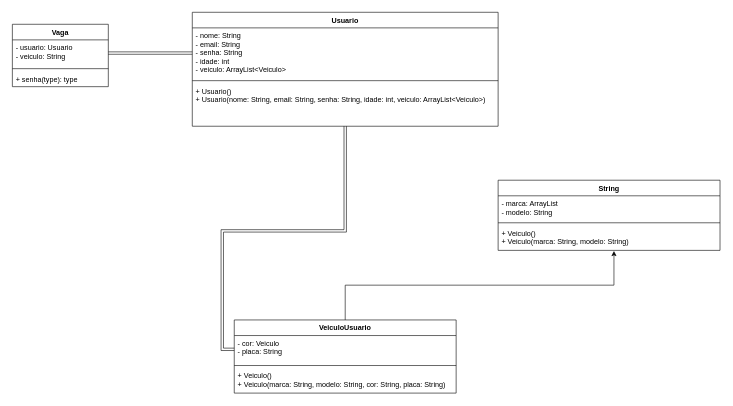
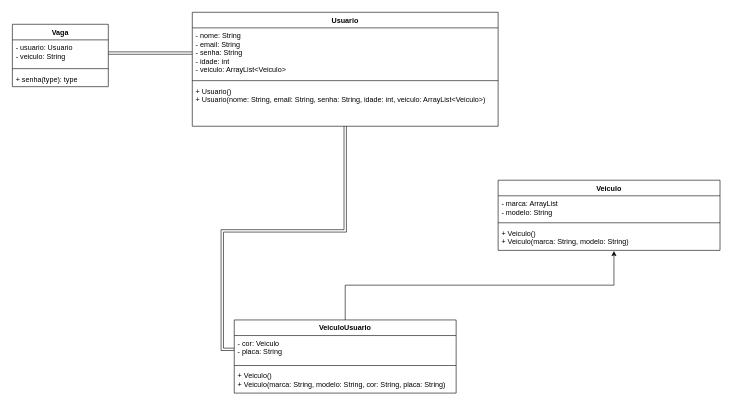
  <mxCell id="0" />
  <mxCell id="1" parent="0" />
  <mxCell id="2" value="Usuario" style="swimlane;fontStyle=1;align=center;verticalAlign=top;childLayout=stackLayout;horizontal=1;startSize=26;horizontalStack=0;resizeParent=1;resizeParentMax=0;resizeLast=0;collapsible=1;marginBottom=0;" vertex="1" parent="1"><mxGeometry x="320" y="20" width="510" height="190" as="geometry"><mxRectangle x="440" y="120" width="90" height="30" as="alternateBounds" /></mxGeometry></mxCell>
  <mxCell id="3" value="- nome: String&#10;- email: String&#10;- senha: String&#10;- idade: int&#10;- veiculo: ArrayList&lt;Veiculo&gt;" style="text;strokeColor=none;fillColor=none;align=left;verticalAlign=top;spacingLeft=4;spacingRight=4;overflow=hidden;rotatable=0;points=[[0,0.5],[1,0.5]];portConstraint=eastwest;" vertex="1" parent="2"><mxGeometry y="26" width="510" height="84" as="geometry" /></mxCell>
  <mxCell id="4" value="" style="line;strokeWidth=1;fillColor=none;align=left;verticalAlign=middle;spacingTop=-1;spacingLeft=3;spacingRight=3;rotatable=0;labelPosition=right;points=[];portConstraint=eastwest;strokeColor=inherit;" vertex="1" parent="2"><mxGeometry y="110" width="510" height="8" as="geometry" /></mxCell>
  <mxCell id="5" value="+ Usuario()&#10;+ Usuario(nome: String, email: String, senha: String, idade: int, veiculo: ArrayList&lt;Veiculo&gt;)&#10;" style="text;strokeColor=none;fillColor=none;align=left;verticalAlign=top;spacingLeft=4;spacingRight=4;overflow=hidden;rotatable=0;points=[[0,0.5],[1,0.5]];portConstraint=eastwest;" vertex="1" parent="2"><mxGeometry y="118" width="510" height="72" as="geometry" /></mxCell>
  <mxCell id="6" value="Vaga" style="swimlane;fontStyle=1;align=center;verticalAlign=top;childLayout=stackLayout;horizontal=1;startSize=26;horizontalStack=0;resizeParent=1;resizeParentMax=0;resizeLast=0;collapsible=1;marginBottom=0;" vertex="1" parent="1"><mxGeometry x="20" y="40" width="160" height="104" as="geometry" /></mxCell>
  <mxCell id="7" value="- usuario: Usuario&#10;- veiculo: String" style="text;strokeColor=none;fillColor=none;align=left;verticalAlign=top;spacingLeft=4;spacingRight=4;overflow=hidden;rotatable=0;points=[[0,0.5],[1,0.5]];portConstraint=eastwest;" vertex="1" parent="6"><mxGeometry y="26" width="160" height="44" as="geometry" /></mxCell>
  <mxCell id="8" value="" style="line;strokeWidth=1;fillColor=none;align=left;verticalAlign=middle;spacingTop=-1;spacingLeft=3;spacingRight=3;rotatable=0;labelPosition=right;points=[];portConstraint=eastwest;strokeColor=inherit;" vertex="1" parent="6"><mxGeometry y="70" width="160" height="8" as="geometry" /></mxCell>
  <mxCell id="9" value="+ senha(type): type" style="text;strokeColor=none;fillColor=none;align=left;verticalAlign=top;spacingLeft=4;spacingRight=4;overflow=hidden;rotatable=0;points=[[0,0.5],[1,0.5]];portConstraint=eastwest;" vertex="1" parent="6"><mxGeometry y="78" width="160" height="26" as="geometry" /></mxCell>
  <mxCell id="10" style="edgeStyle=orthogonalEdgeStyle;rounded=0;orthogonalLoop=1;jettySize=auto;html=1;entryX=0.522;entryY=1.024;entryDx=0;entryDy=0;entryPerimeter=0;" edge="1" parent="1" source="11" target="19"><mxGeometry relative="1" as="geometry" /></mxCell>
  <mxCell id="11" value="VeiculoUsuario" style="swimlane;fontStyle=1;align=center;verticalAlign=top;childLayout=stackLayout;horizontal=1;startSize=26;horizontalStack=0;resizeParent=1;resizeParentMax=0;resizeLast=0;collapsible=1;marginBottom=0;" vertex="1" parent="1"><mxGeometry x="390" y="533" width="370" height="122" as="geometry" /></mxCell>
  <mxCell id="12" value="- cor: Veiculo&#10;- placa: String" style="text;strokeColor=none;fillColor=none;align=left;verticalAlign=top;spacingLeft=4;spacingRight=4;overflow=hidden;rotatable=0;points=[[0,0.5],[1,0.5]];portConstraint=eastwest;" vertex="1" parent="11"><mxGeometry y="26" width="370" height="46" as="geometry" /></mxCell>
  <mxCell id="13" value="" style="line;strokeWidth=1;fillColor=none;align=left;verticalAlign=middle;spacingTop=-1;spacingLeft=3;spacingRight=3;rotatable=0;labelPosition=right;points=[];portConstraint=eastwest;strokeColor=inherit;" vertex="1" parent="11"><mxGeometry y="72" width="370" height="8" as="geometry" /></mxCell>
  <mxCell id="14" value="+ Veiculo()&#10;+ Veiculo(marca: String, modelo: String, cor: String, placa: String)" style="text;strokeColor=none;fillColor=none;align=left;verticalAlign=top;spacingLeft=4;spacingRight=4;overflow=hidden;rotatable=0;points=[[0,0.5],[1,0.5]];portConstraint=eastwest;" vertex="1" parent="11"><mxGeometry y="80" width="370" height="42" as="geometry" /></mxCell>
  <mxCell id="15" style="edgeStyle=orthogonalEdgeStyle;shape=link;rounded=0;orthogonalLoop=1;jettySize=auto;html=1;" edge="1" parent="1" source="7" target="3"><mxGeometry relative="1" as="geometry" /></mxCell>
- <mxCell id="16" value="String" style="swimlane;fontStyle=1;align=center;verticalAlign=top;childLayout=stackLayout;horizontal=1;startSize=26;horizontalStack=0;resizeParent=1;resizeParentMax=0;resizeLast=0;collapsible=1;marginBottom=0;" vertex="1" parent="1"><mxGeometry x="830" y="300" width="370" height="117" as="geometry" /></mxCell>
+ <mxCell id="16" value="Veiculo" style="swimlane;fontStyle=1;align=center;verticalAlign=top;childLayout=stackLayout;horizontal=1;startSize=26;horizontalStack=0;resizeParent=1;resizeParentMax=0;resizeLast=0;collapsible=1;marginBottom=0;" vertex="1" parent="1"><mxGeometry x="830" y="300" width="370" height="117" as="geometry" /></mxCell>
  <mxCell id="17" value="- marca: ArrayList&#10;- modelo: String" style="text;strokeColor=none;fillColor=none;align=left;verticalAlign=top;spacingLeft=4;spacingRight=4;overflow=hidden;rotatable=0;points=[[0,0.5],[1,0.5]];portConstraint=eastwest;" vertex="1" parent="16"><mxGeometry y="26" width="370" height="41" as="geometry" /></mxCell>
  <mxCell id="18" value="" style="line;strokeWidth=1;fillColor=none;align=left;verticalAlign=middle;spacingTop=-1;spacingLeft=3;spacingRight=3;rotatable=0;labelPosition=right;points=[];portConstraint=eastwest;strokeColor=inherit;" vertex="1" parent="16"><mxGeometry y="67" width="370" height="8" as="geometry" /></mxCell>
  <mxCell id="19" value="+ Veiculo()&#10;+ Veiculo(marca: String, modelo: String)" style="text;strokeColor=none;fillColor=none;align=left;verticalAlign=top;spacingLeft=4;spacingRight=4;overflow=hidden;rotatable=0;points=[[0,0.5],[1,0.5]];portConstraint=eastwest;" vertex="1" parent="16"><mxGeometry y="75" width="370" height="42" as="geometry" /></mxCell>
  <mxCell id="20" style="edgeStyle=orthogonalEdgeStyle;shape=link;rounded=0;orthogonalLoop=1;jettySize=auto;html=1;" edge="1" parent="1" source="12" target="2"><mxGeometry relative="1" as="geometry" /></mxCell>
